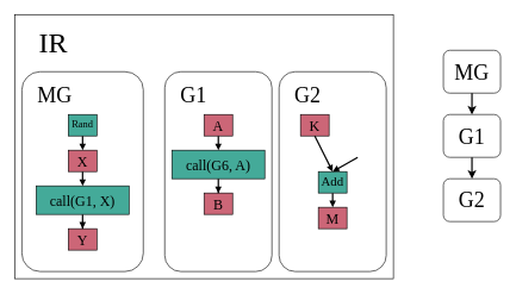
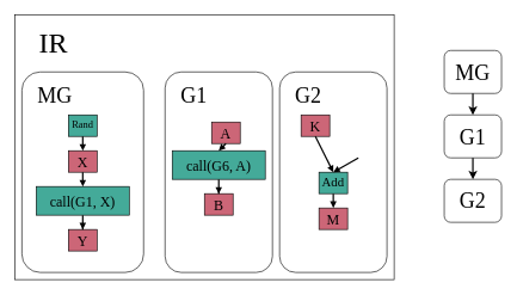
  <mxCell id="0" />
  <mxCell id="1" parent="0" />
  <mxCell id="2" value="IR" style="rounded=0;whiteSpace=wrap;html=1;align=left;verticalAlign=top;fontSize=40;fontFamily=Verdana;spacingTop=10;spacingLeft=32;glass=0;fontColor=default;fillColor=#FFFFFF;" parent="1" vertex="1"><mxGeometry x="20" y="20" width="530" height="370" as="geometry" /></mxCell>
  <mxCell id="3" value="MG" style="rounded=1;whiteSpace=wrap;html=1;align=left;verticalAlign=top;fontSize=30;fontFamily=Verdana;spacingTop=9;spacingLeft=20;" parent="1" vertex="1"><mxGeometry x="30" y="100" width="170" height="280" as="geometry" /></mxCell>
  <mxCell id="4" value="" style="group" parent="1" vertex="1" connectable="0"><mxGeometry x="390" y="100" width="150" height="280" as="geometry" /></mxCell>
  <mxCell id="5" value="G2" style="rounded=1;whiteSpace=wrap;html=1;align=left;verticalAlign=top;fontSize=30;fontFamily=Verdana;spacingTop=9;spacingLeft=20;" parent="4" vertex="1"><mxGeometry width="150" height="280" as="geometry" /></mxCell>
  <mxCell id="6" value="K" style="rounded=0;whiteSpace=wrap;html=1;fontFamily=Verdana;fontSize=20;align=center;verticalAlign=middle;labelBackgroundColor=none;fillColor=#CC6677;" parent="4" vertex="1"><mxGeometry x="30" y="60" width="40" height="30" as="geometry" /></mxCell>
  <mxCell id="7" value="" style="endArrow=block;html=1;rounded=0;strokeWidth=2;endSize=4;endFill=1;exitX=0.5;exitY=1;exitDx=0;exitDy=0;entryX=0.5;entryY=0;entryDx=0;entryDy=0;" parent="4" source="6" target="8" edge="1"><mxGeometry x="410" y="190" width="50" height="50" as="geometry"><mxPoint x="210" y="480" as="sourcePoint" /><mxPoint x="75" y="110" as="targetPoint" /></mxGeometry></mxCell>
  <mxCell id="8" value="Add" style="rounded=0;whiteSpace=wrap;html=1;fontFamily=Verdana;fontSize=18;align=center;verticalAlign=middle;labelBackgroundColor=none;fillColor=#44AA99;" parent="4" vertex="1"><mxGeometry x="55" y="140" width="40" height="30" as="geometry" /></mxCell>
  <mxCell id="9" value="" style="endArrow=block;html=1;rounded=0;strokeWidth=2;endSize=4;endFill=1;exitX=0.5;exitY=1;exitDx=0;exitDy=0;entryX=0.5;entryY=0;entryDx=0;entryDy=0;" parent="4" target="8" edge="1"><mxGeometry x="170" y="90" width="50" height="50" as="geometry"><mxPoint x="110" y="120.0" as="sourcePoint" /><mxPoint x="235" y="170" as="targetPoint" /></mxGeometry></mxCell>
  <mxCell id="10" value="M" style="rounded=0;whiteSpace=wrap;html=1;fontFamily=Verdana;fontSize=20;align=center;verticalAlign=middle;labelBackgroundColor=none;fillColor=#CC6677;" parent="4" vertex="1"><mxGeometry x="55" y="190" width="40" height="30" as="geometry" /></mxCell>
  <mxCell id="11" value="" style="endArrow=block;html=1;rounded=0;strokeWidth=2;endSize=4;endFill=1;exitX=0.5;exitY=1;exitDx=0;exitDy=0;entryX=0.5;entryY=0;entryDx=0;entryDy=0;" parent="4" source="8" target="10" edge="1"><mxGeometry x="-220" y="-30" width="50" height="50" as="geometry"><mxPoint x="120" y="130" as="sourcePoint" /><mxPoint x="85" y="150" as="targetPoint" /></mxGeometry></mxCell>
  <mxCell id="12" value="G1" style="rounded=1;whiteSpace=wrap;html=1;align=left;verticalAlign=top;fontSize=30;fontFamily=Verdana;spacingTop=9;spacingLeft=20;" parent="1" vertex="1"><mxGeometry x="230" y="100" width="150" height="280" as="geometry" /></mxCell>
  <mxCell id="13" value="" style="group" parent="1" vertex="1" connectable="0"><mxGeometry x="50" y="160" width="130" height="190" as="geometry" /></mxCell>
  <mxCell id="14" value="Rand" style="rounded=0;whiteSpace=wrap;html=1;fontFamily=Verdana;fontSize=14;align=center;verticalAlign=middle;labelBackgroundColor=none;fillColor=#44AA99;" parent="13" vertex="1"><mxGeometry x="45" width="40" height="30" as="geometry" /></mxCell>
  <mxCell id="15" value="X" style="rounded=0;whiteSpace=wrap;html=1;fontFamily=Verdana;fontSize=20;align=center;verticalAlign=middle;labelBackgroundColor=none;fillColor=#CC6677;" parent="13" vertex="1"><mxGeometry x="45" y="50" width="40" height="30" as="geometry" /></mxCell>
  <mxCell id="16" value="call(G1, X)" style="rounded=0;whiteSpace=wrap;html=1;fontFamily=Verdana;fontSize=20;align=center;verticalAlign=middle;labelBackgroundColor=none;fillColor=#44AA99;" parent="13" vertex="1"><mxGeometry y="100" width="130" height="40" as="geometry" /></mxCell>
  <mxCell id="17" value="" style="endArrow=block;html=1;rounded=0;exitX=0.5;exitY=1;exitDx=0;exitDy=0;entryX=0.5;entryY=0;entryDx=0;entryDy=0;strokeWidth=2;endSize=4;endFill=1;" parent="13" source="14" target="15" edge="1"><mxGeometry width="50" height="50" relative="1" as="geometry"><mxPoint x="250" y="190" as="sourcePoint" /><mxPoint x="330" y="210" as="targetPoint" /></mxGeometry></mxCell>
  <mxCell id="18" value="" style="endArrow=block;html=1;rounded=0;strokeWidth=2;endSize=4;endFill=1;exitX=0.5;exitY=1;exitDx=0;exitDy=0;entryX=0.5;entryY=0;entryDx=0;entryDy=0;" parent="13" source="15" target="16" edge="1"><mxGeometry width="50" height="50" relative="1" as="geometry"><mxPoint x="200" y="420" as="sourcePoint" /><mxPoint x="300" y="450" as="targetPoint" /></mxGeometry></mxCell>
  <mxCell id="19" value="Y" style="rounded=0;whiteSpace=wrap;html=1;fontFamily=Verdana;fontSize=20;align=center;verticalAlign=middle;labelBackgroundColor=none;fillColor=#CC6677;" parent="13" vertex="1"><mxGeometry x="45" y="160" width="40" height="30" as="geometry" /></mxCell>
  <mxCell id="20" value="" style="edgeStyle=orthogonalEdgeStyle;rounded=0;orthogonalLoop=1;jettySize=auto;html=1;endArrow=block;endFill=1;endSize=4;strokeWidth=2;" parent="13" source="16" target="19" edge="1"><mxGeometry relative="1" as="geometry" /></mxCell>
  <mxCell id="21" value="" style="group" parent="1" vertex="1" connectable="0"><mxGeometry x="240" y="160" width="130" height="140" as="geometry" /></mxCell>
- <mxCell id="22" value="A" style="rounded=0;whiteSpace=wrap;html=1;fontFamily=Verdana;fontSize=20;align=center;verticalAlign=middle;labelBackgroundColor=none;fillColor=#CC6677;" parent="21" vertex="1"><mxGeometry x="45" width="40" height="30" as="geometry" /></mxCell>
+ <mxCell id="22" value="A" style="rounded=0;whiteSpace=wrap;html=1;fontFamily=Verdana;fontSize=20;align=center;verticalAlign=middle;labelBackgroundColor=none;fillColor=#CC6677;" parent="21" vertex="1"><mxGeometry x="55" y="10" width="40" height="30" as="geometry" /></mxCell>
  <mxCell id="23" value="call(G6, A)" style="rounded=0;whiteSpace=wrap;html=1;fontFamily=Verdana;fontSize=20;align=center;verticalAlign=middle;labelBackgroundColor=none;fillColor=#44AA99;" parent="21" vertex="1"><mxGeometry y="50" width="130" height="40" as="geometry" /></mxCell>
  <mxCell id="24" value="" style="endArrow=block;html=1;rounded=0;strokeWidth=2;endSize=4;endFill=1;exitX=0.5;exitY=1;exitDx=0;exitDy=0;entryX=0.5;entryY=0;entryDx=0;entryDy=0;" parent="21" source="22" target="23" edge="1"><mxGeometry y="-50" width="50" height="50" as="geometry"><mxPoint x="200" y="370" as="sourcePoint" /><mxPoint x="300" y="400" as="targetPoint" /></mxGeometry></mxCell>
  <mxCell id="25" value="B" style="rounded=0;whiteSpace=wrap;html=1;fontFamily=Verdana;fontSize=20;align=center;verticalAlign=middle;labelBackgroundColor=none;fillColor=#CC6677;" parent="21" vertex="1"><mxGeometry x="45" y="110" width="40" height="30" as="geometry" /></mxCell>
  <mxCell id="26" value="" style="edgeStyle=orthogonalEdgeStyle;rounded=0;orthogonalLoop=1;jettySize=auto;html=1;endArrow=block;endFill=1;endSize=4;strokeWidth=2;" parent="21" source="23" target="25" edge="1"><mxGeometry y="-50" as="geometry" /></mxCell>
  <mxCell id="27" value="MG" style="rounded=1;whiteSpace=wrap;html=1;align=center;verticalAlign=middle;fontSize=30;fontFamily=Verdana;spacingTop=0;spacingLeft=0;" parent="1" vertex="1"><mxGeometry x="620" y="70" width="80" height="60" as="geometry" /></mxCell>
  <mxCell id="28" value="G1" style="rounded=1;whiteSpace=wrap;html=1;align=center;verticalAlign=middle;fontSize=30;fontFamily=Verdana;spacingTop=0;spacingLeft=0;" parent="1" vertex="1"><mxGeometry x="620" y="160" width="80" height="60" as="geometry" /></mxCell>
  <mxCell id="29" value="G2" style="rounded=1;whiteSpace=wrap;html=1;align=center;verticalAlign=middle;fontSize=30;fontFamily=Verdana;spacingTop=0;spacingLeft=0;" parent="1" vertex="1"><mxGeometry x="620" y="250" width="80" height="60" as="geometry" /></mxCell>
  <mxCell id="30" value="" style="endArrow=classic;html=1;rounded=0;exitX=0.5;exitY=1;exitDx=0;exitDy=0;entryX=0.5;entryY=0;entryDx=0;entryDy=0;strokeWidth=2;" parent="1" source="27" target="28" edge="1"><mxGeometry width="50" height="50" relative="1" as="geometry"><mxPoint x="770" y="500" as="sourcePoint" /><mxPoint x="820" y="450" as="targetPoint" /></mxGeometry></mxCell>
  <mxCell id="31" value="" style="endArrow=classic;html=1;rounded=0;exitX=0.5;exitY=1;exitDx=0;exitDy=0;entryX=0.5;entryY=0;entryDx=0;entryDy=0;strokeWidth=2;" parent="1" source="28" target="29" edge="1"><mxGeometry width="50" height="50" relative="1" as="geometry"><mxPoint x="670" y="140" as="sourcePoint" /><mxPoint x="670" y="170" as="targetPoint" /></mxGeometry></mxCell>
